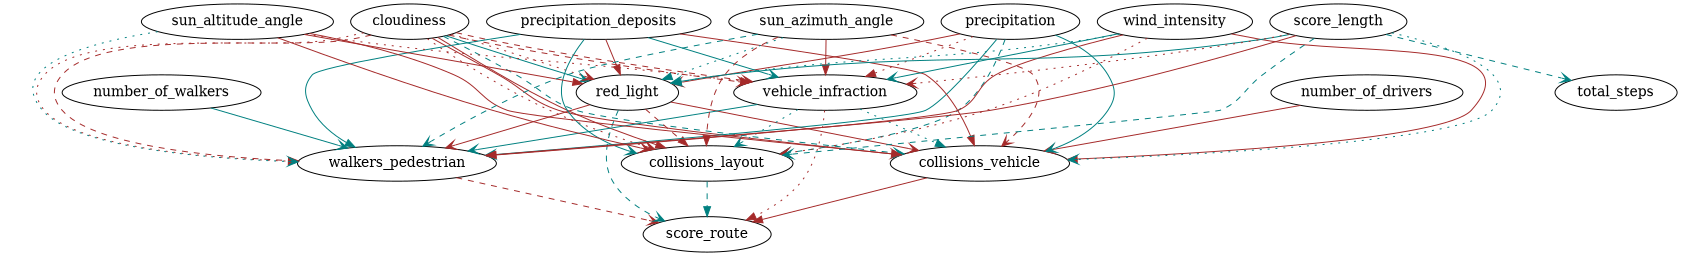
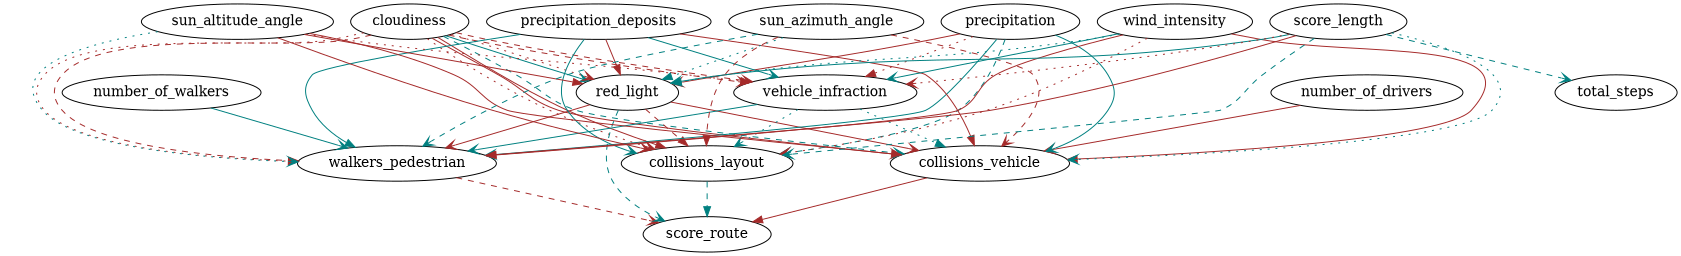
  digraph {
    node [datatype=int type=input]
    edge [arrowhead=vee color=brown style=solid]
    cloudiness [datatype=float]
    collisions_layout [type=output]
    n3 [label=walkers_pedestrian type=output]
    collisions_vehicle [type=output]
    red_light [type=output]
    n6 [label=vehicle_infraction type=output]
    score_route [datatype=score_route type=output]
    number_of_drivers
    number_of_walkers
    precipitation [datatype=float]
    precipitation_deposits [datatype=float]
    sun_altitude_angle [datatype=float]
    sun_azimuth_angle [datatype=float]
    wind_intensity [datatype=float]
    n15 [datatype=float label=score_length type=output]
    total_steps [type=output]
    cloudiness -> collisions_layout [style=dotted]
    cloudiness -> collisions_layout [arrowhead=normal]
    cloudiness -> n3 [arrowhead=normal style=dotted]
    cloudiness -> n3 [arrowhead=normal style=dashed]
    cloudiness -> collisions_vehicle
    cloudiness -> collisions_vehicle [color=teal style=dashed]
    cloudiness -> red_light [color=teal]
    cloudiness -> red_light [style=dotted]
    cloudiness -> n6 [style=dashed]
    cloudiness -> n6 [style=dashed]
    collisions_layout -> score_route [arrowhead=normal color=teal style=dashed]
    n3 -> score_route [style=dashed]
    collisions_vehicle -> score_route [arrowhead=normal]
    red_light -> collisions_layout [arrowhead=normal style=dashed]
    red_light -> n3
    red_light -> collisions_vehicle
    red_light -> score_route [color=teal style=dashed]
    n6 -> collisions_layout [color=teal style=dotted]
    n6 -> n3 [color=teal]
    n6 -> collisions_vehicle [arrowhead=normal color=teal style=dotted]
-   n6 -> score_route [arrowhead=normal style=dotted]
    number_of_drivers -> collisions_vehicle
    number_of_walkers -> n3 [color=teal]
    precipitation -> collisions_layout [color=teal style=dashed]
    precipitation -> n3 [color=teal]
    precipitation -> collisions_vehicle [color=teal]
    precipitation -> red_light
    precipitation -> n6 [arrowhead=normal style=dotted]
    precipitation_deposits -> collisions_layout [color=teal]
    precipitation_deposits -> n3 [arrowhead=normal color=teal]
    precipitation_deposits -> collisions_vehicle [arrowhead=normal]
    precipitation_deposits -> red_light [arrowhead=normal]
    precipitation_deposits -> n6 [color=teal]
    sun_altitude_angle -> collisions_layout
    sun_altitude_angle -> n3 [color=teal style=dotted]
    sun_altitude_angle -> collisions_vehicle [arrowhead=normal]
    sun_altitude_angle -> red_light [arrowhead=normal]
    sun_altitude_angle -> n6 [arrowhead=normal style=dotted]
    sun_azimuth_angle -> collisions_layout [arrowhead=normal style=dashed]
    sun_azimuth_angle -> n3 [color=teal style=dashed]
    sun_azimuth_angle -> collisions_vehicle [style=dashed]
    sun_azimuth_angle -> red_light [arrowhead=normal color=teal style=dotted]
-   sun_azimuth_angle -> n6 [arrowhead=normal]
    wind_intensity -> collisions_layout [style=dotted]
    wind_intensity -> n3 [arrowhead=normal]
    wind_intensity -> collisions_vehicle [arrowhead=normal]
    wind_intensity -> red_light [arrowhead=normal color=teal style=dotted]
    wind_intensity -> n6 [color=teal]
    n15 -> collisions_layout [color=teal style=dashed]
    n15 -> n3 [arrowhead=normal]
    n15 -> collisions_vehicle [color=teal style=dotted]
    n15 -> red_light [color=teal]
    n15 -> n6 [style=dotted]
    n15 -> total_steps [color=teal style=dashed]
  }
